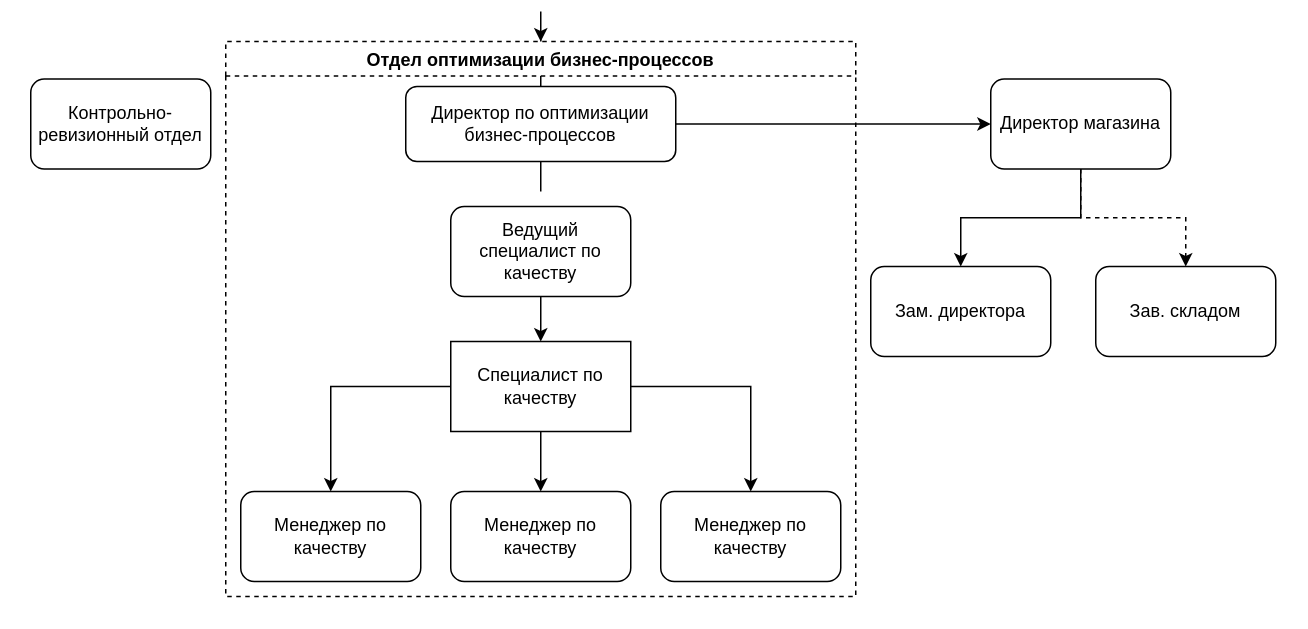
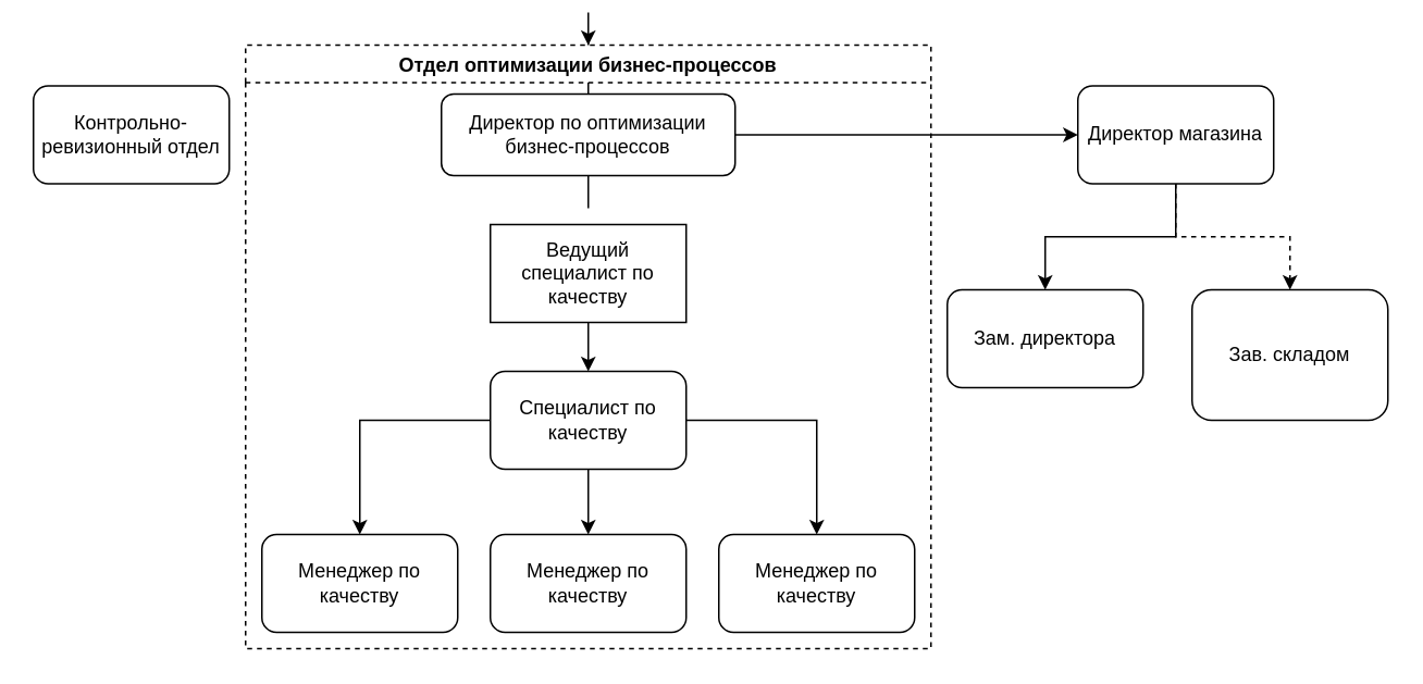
  <mxCell id="0" />
  <mxCell id="1" parent="0" />
  <mxCell id="2" value="" style="edgeStyle=orthogonalEdgeStyle;rounded=0;orthogonalLoop=1;jettySize=auto;html=1;" edge="1" parent="1" source="4" target="16"><mxGeometry relative="1" as="geometry" /></mxCell>
  <mxCell id="3" value="" style="edgeStyle=orthogonalEdgeStyle;rounded=0;orthogonalLoop=1;jettySize=auto;html=1;" edge="1" parent="1" source="4" target="20"><mxGeometry relative="1" as="geometry" /></mxCell>
  <mxCell id="4" value="Директор по оптимизации бизнес-процессов" style="rounded=1;whiteSpace=wrap;html=1;" vertex="1" parent="1"><mxGeometry x="270" y="50" width="180" height="50" as="geometry" /></mxCell>
  <mxCell id="5" value="" style="edgeStyle=orthogonalEdgeStyle;rounded=0;orthogonalLoop=1;jettySize=auto;html=1;" edge="1" parent="1" source="6" target="10"><mxGeometry relative="1" as="geometry" /></mxCell>
- <mxCell id="6" value="Ведущий специалист по качеству" style="whiteSpace=wrap;html=1;rounded=1;" vertex="1" parent="1"><mxGeometry x="300" y="130" width="120" height="60" as="geometry" /></mxCell>
+ <mxCell id="6" value="Ведущий специалист по качеству" style="whiteSpace=wrap;html=1;rounded=0;" vertex="1" parent="1"><mxGeometry x="300" y="130" width="120" height="60" as="geometry" /></mxCell>
  <mxCell id="7" value="" style="edgeStyle=orthogonalEdgeStyle;rounded=0;orthogonalLoop=1;jettySize=auto;html=1;" edge="1" parent="1" source="10" target="11"><mxGeometry relative="1" as="geometry" /></mxCell>
  <mxCell id="8" value="" style="edgeStyle=orthogonalEdgeStyle;rounded=0;orthogonalLoop=1;jettySize=auto;html=1;" edge="1" parent="1" source="10" target="12"><mxGeometry relative="1" as="geometry" /></mxCell>
  <mxCell id="9" value="" style="edgeStyle=orthogonalEdgeStyle;rounded=0;orthogonalLoop=1;jettySize=auto;html=1;" edge="1" parent="1" source="10" target="13"><mxGeometry relative="1" as="geometry" /></mxCell>
- <mxCell id="10" value="Специалист по качеству" style="whiteSpace=wrap;html=1;rounded=0;" vertex="1" parent="1"><mxGeometry x="300" y="220" width="120" height="60" as="geometry" /></mxCell>
+ <mxCell id="10" value="Специалист по качеству" style="whiteSpace=wrap;html=1;rounded=1;" vertex="1" parent="1"><mxGeometry x="300" y="220" width="120" height="60" as="geometry" /></mxCell>
  <mxCell id="11" value="Менеджер по качеству" style="whiteSpace=wrap;html=1;rounded=1;" vertex="1" parent="1"><mxGeometry x="160" y="320" width="120" height="60" as="geometry" /></mxCell>
  <mxCell id="12" value="Менеджер по качеству" style="whiteSpace=wrap;html=1;rounded=1;" vertex="1" parent="1"><mxGeometry x="300" y="320" width="120" height="60" as="geometry" /></mxCell>
  <mxCell id="13" value="Менеджер по качеству" style="whiteSpace=wrap;html=1;rounded=1;" vertex="1" parent="1"><mxGeometry x="440" y="320" width="120" height="60" as="geometry" /></mxCell>
  <mxCell id="14" value="" style="edgeStyle=orthogonalEdgeStyle;rounded=0;orthogonalLoop=1;jettySize=auto;html=1;" edge="1" parent="1" source="16" target="17"><mxGeometry relative="1" as="geometry" /></mxCell>
  <mxCell id="15" value="" style="edgeStyle=orthogonalEdgeStyle;rounded=0;orthogonalLoop=1;jettySize=auto;html=1;dashed=1;" edge="1" parent="1" source="16" target="18"><mxGeometry relative="1" as="geometry" /></mxCell>
  <mxCell id="16" value="Директор магазина" style="whiteSpace=wrap;html=1;rounded=1;" vertex="1" parent="1"><mxGeometry x="660" y="45" width="120" height="60" as="geometry" /></mxCell>
  <mxCell id="17" value="Зам. директора" style="whiteSpace=wrap;html=1;rounded=1;" vertex="1" parent="1"><mxGeometry x="580" y="170" width="120" height="60" as="geometry" /></mxCell>
- <mxCell id="18" value="Зав. складом" style="whiteSpace=wrap;html=1;rounded=1;" vertex="1" parent="1"><mxGeometry x="730" y="170" width="120" height="60" as="geometry" /></mxCell>
+ <mxCell id="18" value="Зав. складом" style="whiteSpace=wrap;html=1;rounded=1;" vertex="1" parent="1"><mxGeometry x="730" y="170" width="120" height="80" as="geometry" /></mxCell>
  <mxCell id="19" value="Контрольно-ревизионный отдел" style="whiteSpace=wrap;html=1;rounded=1;" vertex="1" parent="1"><mxGeometry x="20" y="45" width="120" height="60" as="geometry" /></mxCell>
  <mxCell id="20" value="Отдел оптимизации бизнес-процессов" style="swimlane;dashed=1;" vertex="1" parent="1"><mxGeometry x="150" y="20" width="420" height="370" as="geometry"><mxRectangle x="160" y="30" width="260" height="23" as="alternateBounds" /></mxGeometry></mxCell>
